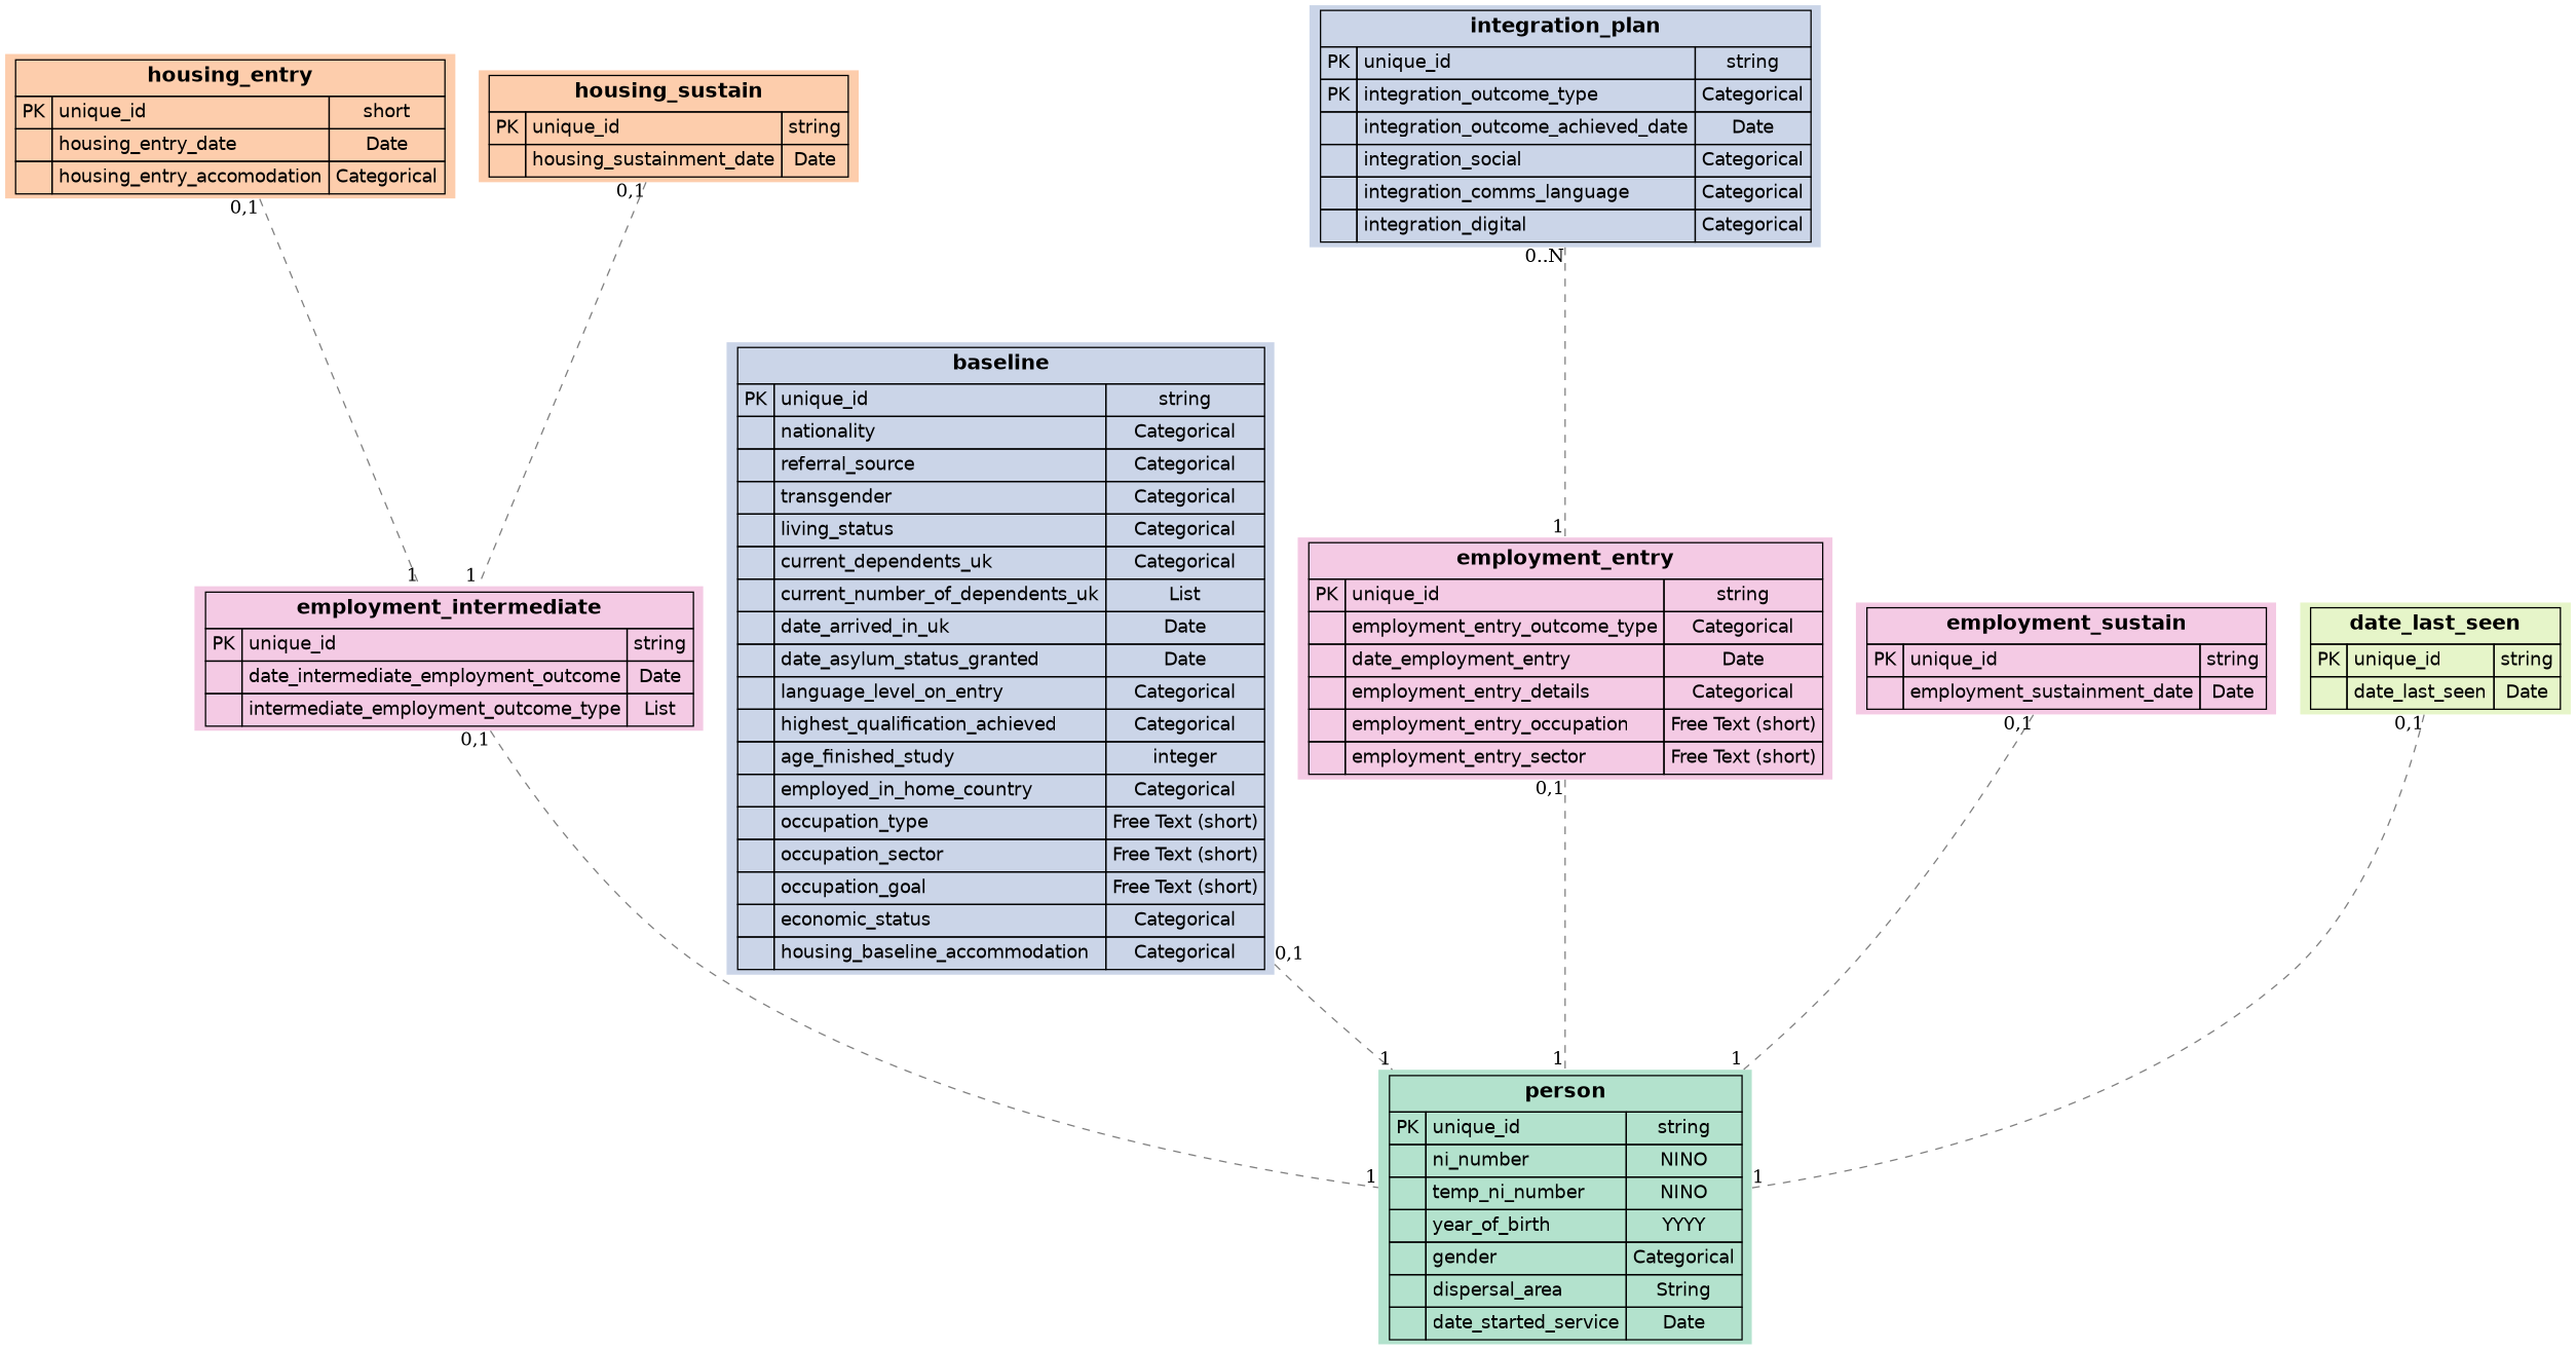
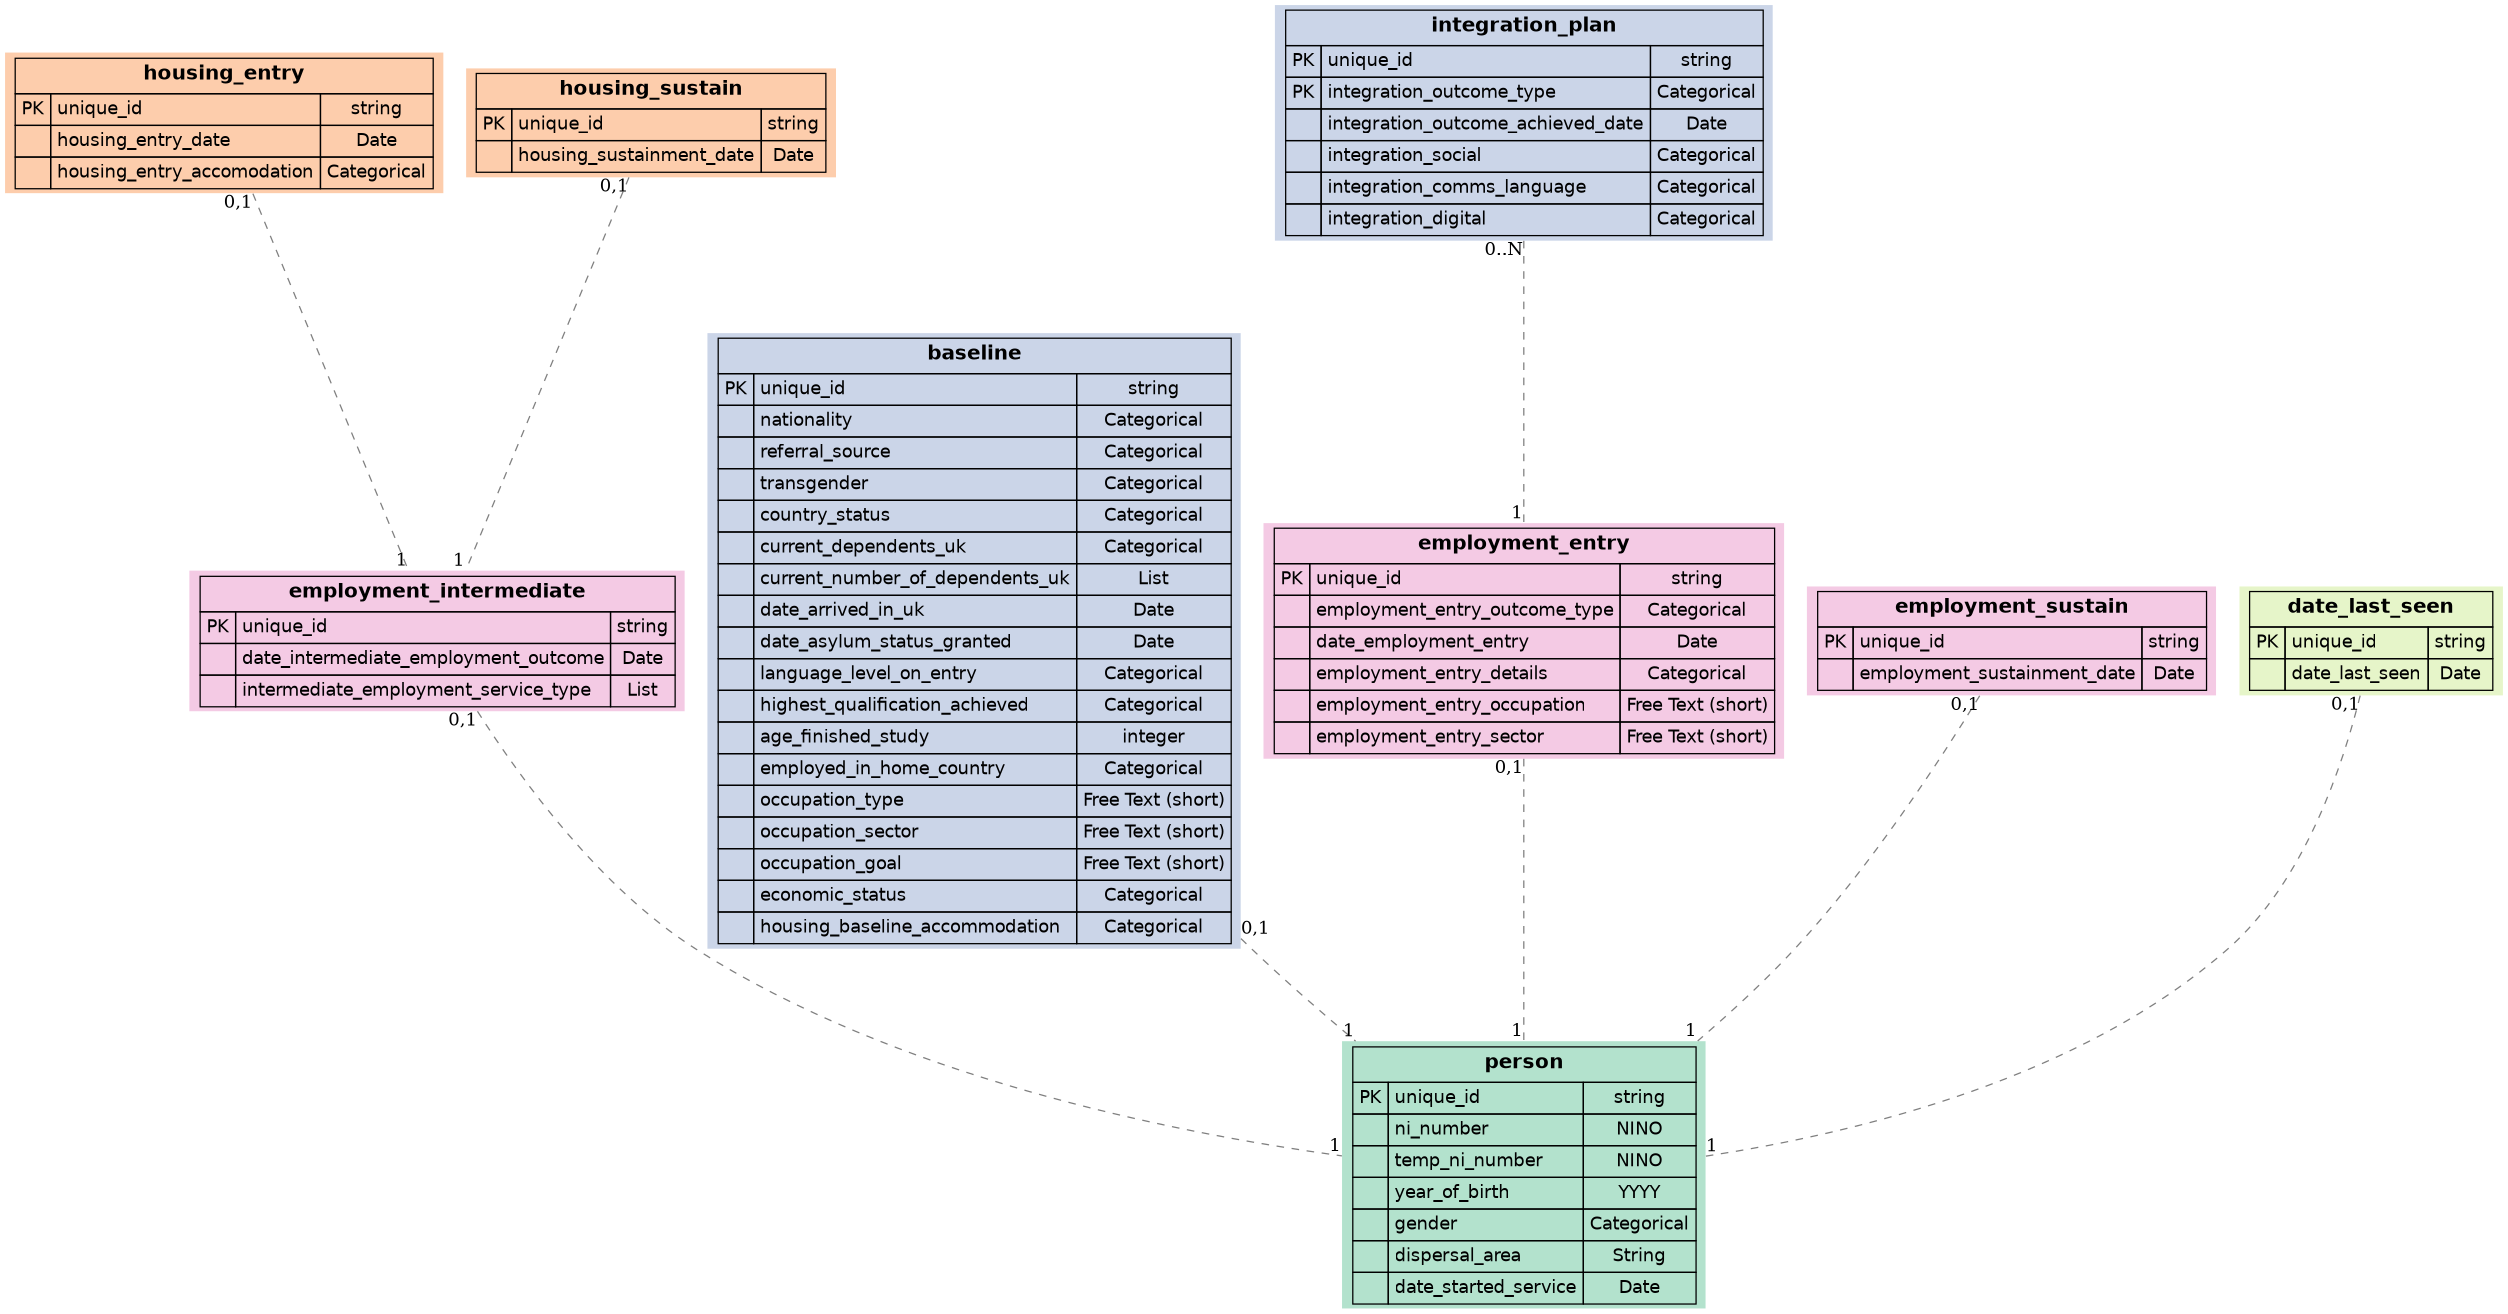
  graph {
    rankdir=TB
    node [fillcolor="#f4cae4" shape=plaintext style=filled]
    edge [color=gray50 headlabel=1 minlen=2 style=dashed taillabel="0,1"]
    n1 [fillcolor="#b3e2cd" label=<<FONT FACE="Helvetica">     <TABLE BORDER="0" CELLBORDER="1" CELLPADDING="4" CELLSPACING="0">         <TR>             <TD COLSPAN="3"><B><FONT POINT-SIZE="16">person</FONT></B></TD>         </TR>                  <TR>             <TD>PK</TD>             <TD ALIGN="LEFT">unique_id</TD>             <TD ALIGN="CENTER">string</TD>         </TR>         <TR>             <TD></TD>             <TD ALIGN="LEFT">ni_number</TD>             <TD ALIGN="CENTER">NINO</TD>         </TR>         <TR>             <TD></TD>             <TD ALIGN="LEFT">temp_ni_number</TD>             <TD ALIGN="CENTER">NINO</TD>         </TR>         <TR>             <TD></TD>             <TD ALIGN="LEFT">year_of_birth</TD>             <TD ALIGN="CENTER">YYYY</TD>         </TR>         <TR>             <TD></TD>             <TD ALIGN="LEFT">gender</TD>             <TD ALIGN="CENTER">Categorical</TD>         </TR>         <TR>             <TD></TD>             <TD ALIGN="LEFT">dispersal_area</TD>             <TD ALIGN="CENTER">String</TD>         </TR>         <TR>             <TD></TD>             <TD ALIGN="LEFT">date_started_service</TD>             <TD ALIGN="CENTER">Date</TD>         </TR>     </TABLE> </FONT>>]
-   n2 [fillcolor="#fdcdac" label=<<FONT FACE="Helvetica">     <TABLE BORDER="0" CELLBORDER="1" CELLPADDING="4" CELLSPACING="0">         <TR>             <TD COLSPAN="3"><B><FONT POINT-SIZE="16">housing_entry</FONT></B></TD>         </TR>                  <TR>             <TD>PK</TD>             <TD ALIGN="LEFT">unique_id</TD>             <TD ALIGN="CENTER">short</TD>         </TR>         <TR>             <TD></TD>             <TD ALIGN="LEFT">housing_entry_date</TD>             <TD ALIGN="CENTER">Date</TD>         </TR>         <TR>             <TD></TD>             <TD ALIGN="LEFT">housing_entry_accomodation</TD>             <TD ALIGN="CENTER">Categorical</TD>         </TR>     </TABLE> </FONT>>]
-   n3 [label=<<FONT FACE="Helvetica">     <TABLE BORDER="0" CELLBORDER="1" CELLPADDING="4" CELLSPACING="0">         <TR>             <TD COLSPAN="3"><B><FONT POINT-SIZE="16">employment_intermediate</FONT></B></TD>         </TR>                  <TR>             <TD>PK</TD>             <TD ALIGN="LEFT">unique_id</TD>             <TD ALIGN="CENTER">string</TD>         </TR>         <TR>             <TD></TD>             <TD ALIGN="LEFT">date_intermediate_employment_outcome</TD>             <TD ALIGN="CENTER">Date</TD>         </TR>         <TR>             <TD></TD>             <TD ALIGN="LEFT">intermediate_employment_outcome_type</TD>             <TD ALIGN="CENTER">List</TD>         </TR>     </TABLE> </FONT>>]
+   n2 [fillcolor="#fdcdac" label=<<FONT FACE="Helvetica">     <TABLE BORDER="0" CELLBORDER="1" CELLPADDING="4" CELLSPACING="0">         <TR>             <TD COLSPAN="3"><B><FONT POINT-SIZE="16">housing_entry</FONT></B></TD>         </TR>                  <TR>             <TD>PK</TD>             <TD ALIGN="LEFT">unique_id</TD>             <TD ALIGN="CENTER">string</TD>         </TR>         <TR>             <TD></TD>             <TD ALIGN="LEFT">housing_entry_date</TD>             <TD ALIGN="CENTER">Date</TD>         </TR>         <TR>             <TD></TD>             <TD ALIGN="LEFT">housing_entry_accomodation</TD>             <TD ALIGN="CENTER">Categorical</TD>         </TR>     </TABLE> </FONT>>]
+   n3 [label=<<FONT FACE="Helvetica">     <TABLE BORDER="0" CELLBORDER="1" CELLPADDING="4" CELLSPACING="0">         <TR>             <TD COLSPAN="3"><B><FONT POINT-SIZE="16">employment_intermediate</FONT></B></TD>         </TR>                  <TR>             <TD>PK</TD>             <TD ALIGN="LEFT">unique_id</TD>             <TD ALIGN="CENTER">string</TD>         </TR>         <TR>             <TD></TD>             <TD ALIGN="LEFT">date_intermediate_employment_outcome</TD>             <TD ALIGN="CENTER">Date</TD>         </TR>         <TR>             <TD></TD>             <TD ALIGN="LEFT">intermediate_employment_service_type</TD>             <TD ALIGN="CENTER">List</TD>         </TR>     </TABLE> </FONT>>]
    n4 [fillcolor="#fdcdac" label=<<FONT FACE="Helvetica">     <TABLE BORDER="0" CELLBORDER="1" CELLPADDING="4" CELLSPACING="0">         <TR>             <TD COLSPAN="3"><B><FONT POINT-SIZE="16">housing_sustain</FONT></B></TD>         </TR>                  <TR>             <TD>PK</TD>             <TD ALIGN="LEFT">unique_id</TD>             <TD ALIGN="CENTER">string</TD>         </TR>         <TR>             <TD></TD>             <TD ALIGN="LEFT">housing_sustainment_date</TD>             <TD ALIGN="CENTER">Date</TD>         </TR>     </TABLE> </FONT>>]
-   n5 [fillcolor="#cbd5e8" label=<<FONT FACE="Helvetica">     <TABLE BORDER="0" CELLBORDER="1" CELLPADDING="4" CELLSPACING="0">         <TR>             <TD COLSPAN="3"><B><FONT POINT-SIZE="16">baseline</FONT></B></TD>         </TR>                  <TR>             <TD>PK</TD>             <TD ALIGN="LEFT">unique_id</TD>             <TD ALIGN="CENTER">string</TD>         </TR>         <TR>             <TD></TD>             <TD ALIGN="LEFT">nationality</TD>             <TD ALIGN="CENTER">Categorical</TD>         </TR>         <TR>             <TD></TD>             <TD ALIGN="LEFT">referral_source</TD>             <TD ALIGN="CENTER">Categorical</TD>         </TR>         <TR>             <TD></TD>             <TD ALIGN="LEFT">transgender</TD>             <TD ALIGN="CENTER">Categorical</TD>         </TR>         <TR>             <TD></TD>             <TD ALIGN="LEFT">living_status</TD>             <TD ALIGN="CENTER">Categorical</TD>         </TR>         <TR>             <TD></TD>             <TD ALIGN="LEFT">current_dependents_uk</TD>             <TD ALIGN="CENTER">Categorical</TD>         </TR>         <TR>             <TD></TD>             <TD ALIGN="LEFT">current_number_of_dependents_uk</TD>             <TD ALIGN="CENTER">List</TD>         </TR>         <TR>             <TD></TD>             <TD ALIGN="LEFT">date_arrived_in_uk</TD>             <TD ALIGN="CENTER">Date</TD>         </TR>         <TR>             <TD></TD>             <TD ALIGN="LEFT">date_asylum_status_granted</TD>             <TD ALIGN="CENTER">Date</TD>         </TR>         <TR>             <TD></TD>             <TD ALIGN="LEFT">language_level_on_entry</TD>             <TD ALIGN="CENTER">Categorical</TD>         </TR>         <TR>             <TD></TD>             <TD ALIGN="LEFT">highest_qualification_achieved</TD>             <TD ALIGN="CENTER">Categorical</TD>         </TR>         <TR>             <TD></TD>             <TD ALIGN="LEFT">age_finished_study</TD>             <TD ALIGN="CENTER">integer</TD>         </TR>         <TR>             <TD></TD>             <TD ALIGN="LEFT">employed_in_home_country</TD>             <TD ALIGN="CENTER">Categorical</TD>         </TR>         <TR>             <TD></TD>             <TD ALIGN="LEFT">occupation_type</TD>             <TD ALIGN="CENTER">Free Text (short)</TD>         </TR>         <TR>             <TD></TD>             <TD ALIGN="LEFT">occupation_sector</TD>             <TD ALIGN="CENTER">Free Text (short)</TD>         </TR>         <TR>             <TD></TD>             <TD ALIGN="LEFT">occupation_goal</TD>             <TD ALIGN="CENTER">Free Text (short)</TD>         </TR>         <TR>             <TD></TD>             <TD ALIGN="LEFT">economic_status</TD>             <TD ALIGN="CENTER">Categorical</TD>         </TR>         <TR>             <TD></TD>             <TD ALIGN="LEFT">housing_baseline_accommodation</TD>             <TD ALIGN="CENTER">Categorical</TD>         </TR>     </TABLE> </FONT>>]
+   n5 [fillcolor="#cbd5e8" label=<<FONT FACE="Helvetica">     <TABLE BORDER="0" CELLBORDER="1" CELLPADDING="4" CELLSPACING="0">         <TR>             <TD COLSPAN="3"><B><FONT POINT-SIZE="16">baseline</FONT></B></TD>         </TR>                  <TR>             <TD>PK</TD>             <TD ALIGN="LEFT">unique_id</TD>             <TD ALIGN="CENTER">string</TD>         </TR>         <TR>             <TD></TD>             <TD ALIGN="LEFT">nationality</TD>             <TD ALIGN="CENTER">Categorical</TD>         </TR>         <TR>             <TD></TD>             <TD ALIGN="LEFT">referral_source</TD>             <TD ALIGN="CENTER">Categorical</TD>         </TR>         <TR>             <TD></TD>             <TD ALIGN="LEFT">transgender</TD>             <TD ALIGN="CENTER">Categorical</TD>         </TR>         <TR>             <TD></TD>             <TD ALIGN="LEFT">country_status</TD>             <TD ALIGN="CENTER">Categorical</TD>         </TR>         <TR>             <TD></TD>             <TD ALIGN="LEFT">current_dependents_uk</TD>             <TD ALIGN="CENTER">Categorical</TD>         </TR>         <TR>             <TD></TD>             <TD ALIGN="LEFT">current_number_of_dependents_uk</TD>             <TD ALIGN="CENTER">List</TD>         </TR>         <TR>             <TD></TD>             <TD ALIGN="LEFT">date_arrived_in_uk</TD>             <TD ALIGN="CENTER">Date</TD>         </TR>         <TR>             <TD></TD>             <TD ALIGN="LEFT">date_asylum_status_granted</TD>             <TD ALIGN="CENTER">Date</TD>         </TR>         <TR>             <TD></TD>             <TD ALIGN="LEFT">language_level_on_entry</TD>             <TD ALIGN="CENTER">Categorical</TD>         </TR>         <TR>             <TD></TD>             <TD ALIGN="LEFT">highest_qualification_achieved</TD>             <TD ALIGN="CENTER">Categorical</TD>         </TR>         <TR>             <TD></TD>             <TD ALIGN="LEFT">age_finished_study</TD>             <TD ALIGN="CENTER">integer</TD>         </TR>         <TR>             <TD></TD>             <TD ALIGN="LEFT">employed_in_home_country</TD>             <TD ALIGN="CENTER">Categorical</TD>         </TR>         <TR>             <TD></TD>             <TD ALIGN="LEFT">occupation_type</TD>             <TD ALIGN="CENTER">Free Text (short)</TD>         </TR>         <TR>             <TD></TD>             <TD ALIGN="LEFT">occupation_sector</TD>             <TD ALIGN="CENTER">Free Text (short)</TD>         </TR>         <TR>             <TD></TD>             <TD ALIGN="LEFT">occupation_goal</TD>             <TD ALIGN="CENTER">Free Text (short)</TD>         </TR>         <TR>             <TD></TD>             <TD ALIGN="LEFT">economic_status</TD>             <TD ALIGN="CENTER">Categorical</TD>         </TR>         <TR>             <TD></TD>             <TD ALIGN="LEFT">housing_baseline_accommodation</TD>             <TD ALIGN="CENTER">Categorical</TD>         </TR>     </TABLE> </FONT>>]
    n6 [fillcolor="#cbd5e8" label=<<FONT FACE="Helvetica">     <TABLE BORDER="0" CELLBORDER="1" CELLPADDING="4" CELLSPACING="0">         <TR>             <TD COLSPAN="3"><B><FONT POINT-SIZE="16">integration_plan</FONT></B></TD>         </TR>                  <TR>             <TD>PK</TD>             <TD ALIGN="LEFT">unique_id</TD>             <TD ALIGN="CENTER">string</TD>         </TR>         <TR>             <TD>PK</TD>             <TD ALIGN="LEFT">integration_outcome_type</TD>             <TD ALIGN="CENTER">Categorical</TD>         </TR>         <TR>             <TD></TD>             <TD ALIGN="LEFT">integration_outcome_achieved_date</TD>             <TD ALIGN="CENTER">Date</TD>         </TR>         <TR>             <TD></TD>             <TD ALIGN="LEFT">integration_social</TD>             <TD ALIGN="CENTER">Categorical</TD>         </TR>         <TR>             <TD></TD>             <TD ALIGN="LEFT">integration_comms_language</TD>             <TD ALIGN="CENTER">Categorical</TD>         </TR>         <TR>             <TD></TD>             <TD ALIGN="LEFT">integration_digital</TD>             <TD ALIGN="CENTER">Categorical</TD>         </TR>     </TABLE> </FONT>>]
    n7 [label=<<FONT FACE="Helvetica">     <TABLE BORDER="0" CELLBORDER="1" CELLPADDING="4" CELLSPACING="0">         <TR>             <TD COLSPAN="3"><B><FONT POINT-SIZE="16">employment_entry</FONT></B></TD>         </TR>                  <TR>             <TD>PK</TD>             <TD ALIGN="LEFT">unique_id</TD>             <TD ALIGN="CENTER">string</TD>         </TR>         <TR>             <TD></TD>             <TD ALIGN="LEFT">employment_entry_outcome_type</TD>             <TD ALIGN="CENTER">Categorical</TD>         </TR>         <TR>             <TD></TD>             <TD ALIGN="LEFT">date_employment_entry</TD>             <TD ALIGN="CENTER">Date</TD>         </TR>         <TR>             <TD></TD>             <TD ALIGN="LEFT">employment_entry_details</TD>             <TD ALIGN="CENTER">Categorical</TD>         </TR>         <TR>             <TD></TD>             <TD ALIGN="LEFT">employment_entry_occupation</TD>             <TD ALIGN="CENTER">Free Text (short)</TD>         </TR>         <TR>             <TD></TD>             <TD ALIGN="LEFT">employment_entry_sector</TD>             <TD ALIGN="CENTER">Free Text (short)</TD>         </TR>     </TABLE> </FONT>>]
    n8 [label=<<FONT FACE="Helvetica">     <TABLE BORDER="0" CELLBORDER="1" CELLPADDING="4" CELLSPACING="0">         <TR>             <TD COLSPAN="3"><B><FONT POINT-SIZE="16">employment_sustain</FONT></B></TD>         </TR>                  <TR>             <TD>PK</TD>             <TD ALIGN="LEFT">unique_id</TD>             <TD ALIGN="CENTER">string</TD>         </TR>         <TR>             <TD></TD>             <TD ALIGN="LEFT">employment_sustainment_date</TD>             <TD ALIGN="CENTER">Date</TD>         </TR>     </TABLE> </FONT>>]
    n9 [fillcolor="#e6f5c9" label=<<FONT FACE="Helvetica">     <TABLE BORDER="0" CELLBORDER="1" CELLPADDING="4" CELLSPACING="0">         <TR>             <TD COLSPAN="3"><B><FONT POINT-SIZE="16">date_last_seen</FONT></B></TD>         </TR>                  <TR>             <TD>PK</TD>             <TD ALIGN="LEFT">unique_id</TD>             <TD ALIGN="CENTER">string</TD>         </TR>         <TR>             <TD></TD>             <TD ALIGN="LEFT">date_last_seen</TD>             <TD ALIGN="CENTER">Date</TD>         </TR>     </TABLE> </FONT>>]
    n2 -- n3
    n3 -- n1
    n4 -- n3
    n5 -- n1
    n6 -- n7 [taillabel="0..N"]
    n7 -- n1
    n8 -- n1
    n9 -- n1
  }
